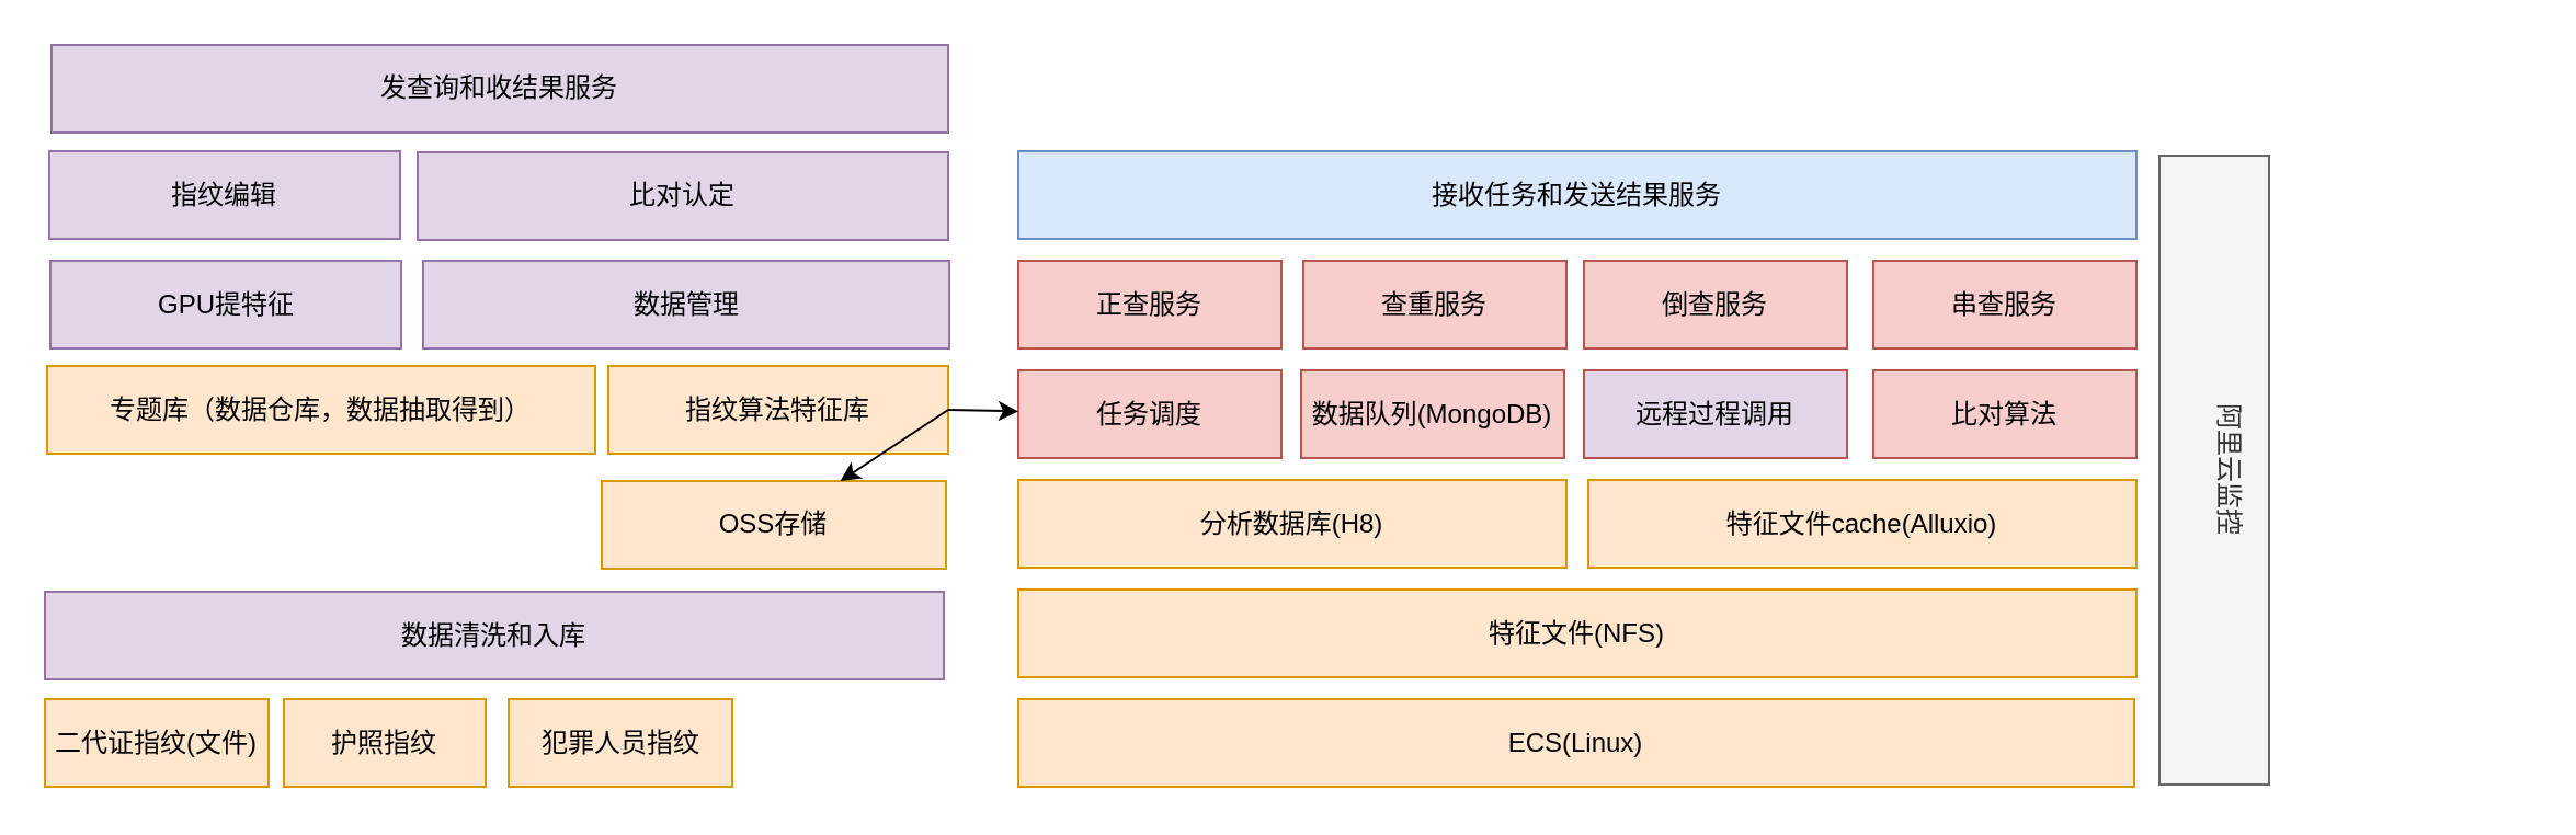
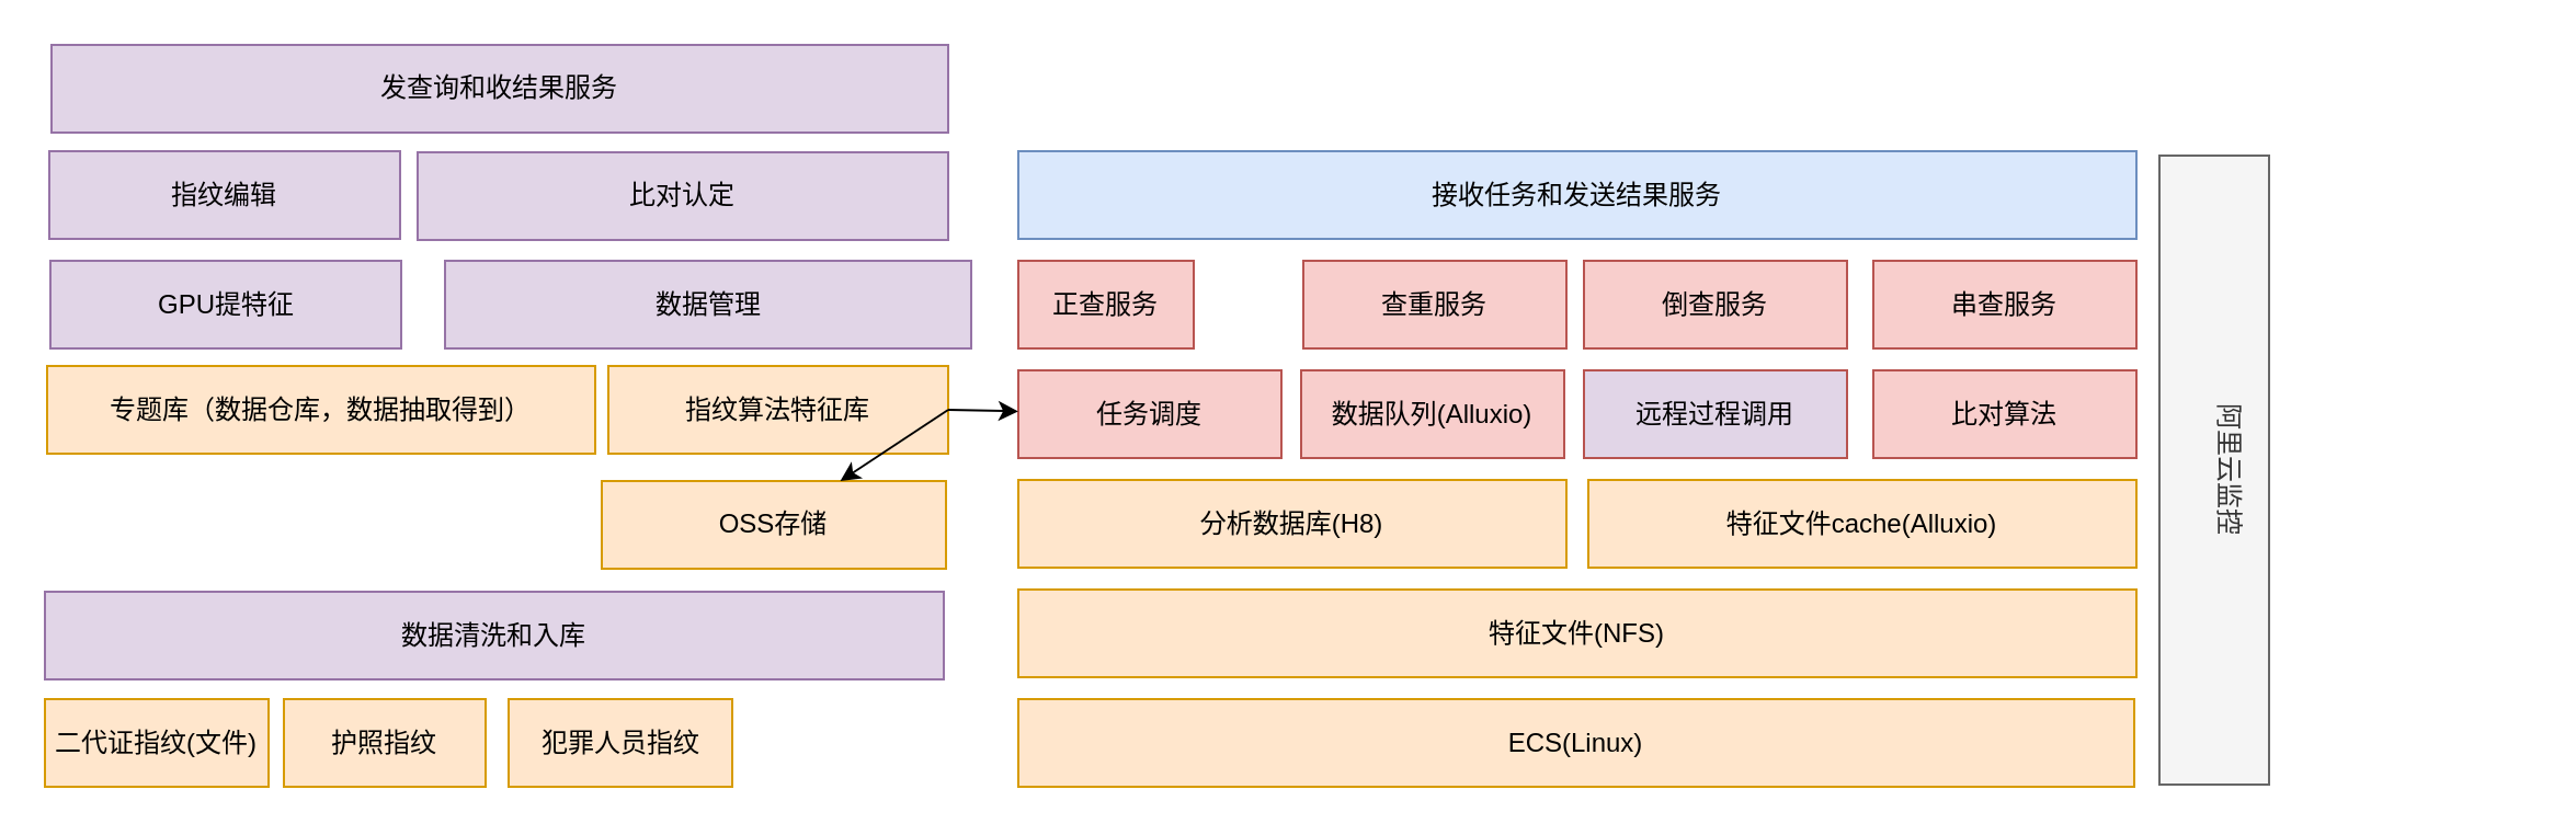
  <mxCell id="0" />
  <mxCell id="1" parent="0" />
  <mxCell id="2" value="ECS(Linux)" style="rounded=0;whiteSpace=wrap;html=1;fillColor=#ffe6cc;strokeColor=#d79b00;" parent="1" vertex="1"><mxGeometry x="464" y="318.5" width="509" height="40" as="geometry" /></mxCell>
  <mxCell id="3" value="任务调度" style="rounded=0;whiteSpace=wrap;html=1;fillColor=#f8cecc;strokeColor=#b85450;" parent="1" vertex="1"><mxGeometry x="464" y="168.5" width="120" height="40" as="geometry" /></mxCell>
  <mxCell id="4" value="特征文件(NFS)" style="rounded=0;whiteSpace=wrap;html=1;fillColor=#ffe6cc;strokeColor=#d79b00;" parent="1" vertex="1"><mxGeometry x="464" y="268.5" width="510" height="40" as="geometry" /></mxCell>
- <mxCell id="5" value="数据管理" style="rounded=0;whiteSpace=wrap;html=1;fillColor=#e1d5e7;strokeColor=#9673a6;" parent="1" vertex="1"><mxGeometry x="192.5" y="118.5" width="240" height="40" as="geometry" /></mxCell>
+ <mxCell id="5" value="数据管理" style="rounded=0;whiteSpace=wrap;html=1;fillColor=#e1d5e7;strokeColor=#9673a6;" parent="1" vertex="1"><mxGeometry x="202.5" y="118.5" width="240" height="40" as="geometry" /></mxCell>
  <mxCell id="6" value="接收任务和发送结果服务" style="rounded=0;whiteSpace=wrap;html=1;fillColor=#dae8fc;strokeColor=#6c8ebf;" parent="1" vertex="1"><mxGeometry x="464" y="68.5" width="510" height="40" as="geometry" /></mxCell>
  <mxCell id="7" value="阿里云监控&lt;br&gt;&lt;br&gt;" style="rounded=0;whiteSpace=wrap;html=1;rotation=90;fillColor=#f5f5f5;strokeColor=#666666;fontColor=#333333;" parent="1" vertex="1"><mxGeometry x="866" y="189" width="287" height="50" as="geometry" /></mxCell>
  <mxCell id="8" value="指纹编辑" style="rounded=0;whiteSpace=wrap;html=1;fillColor=#e1d5e7;strokeColor=#9673a6;" parent="1" vertex="1"><mxGeometry x="22" y="68.5" width="160" height="40" as="geometry" /></mxCell>
  <mxCell id="9" value="比对认定" style="rounded=0;whiteSpace=wrap;html=1;fillColor=#e1d5e7;strokeColor=#9673a6;" parent="1" vertex="1"><mxGeometry x="190" y="69" width="242" height="40" as="geometry" /></mxCell>
  <mxCell id="10" value="GPU提特征" style="rounded=0;whiteSpace=wrap;html=1;fillColor=#e1d5e7;strokeColor=#9673a6;" parent="1" vertex="1"><mxGeometry x="22.5" y="118.5" width="160" height="40" as="geometry" /></mxCell>
  <mxCell id="11" value="特征文件cache(Alluxio)" style="rounded=0;whiteSpace=wrap;html=1;fillColor=#ffe6cc;strokeColor=#d79b00;" parent="1" vertex="1"><mxGeometry x="724" y="218.5" width="250" height="40" as="geometry" /></mxCell>
  <mxCell id="12" value="OSS存储" style="rounded=0;whiteSpace=wrap;html=1;fillColor=#ffe6cc;strokeColor=#d79b00;" parent="1" vertex="1"><mxGeometry x="274" y="219" width="157" height="40" as="geometry" /></mxCell>
  <mxCell id="13" value="分析数据库(H8)" style="rounded=0;whiteSpace=wrap;html=1;fillColor=#ffe6cc;strokeColor=#d79b00;" parent="1" vertex="1"><mxGeometry x="464" y="218.5" width="250" height="40" as="geometry" /></mxCell>
  <mxCell id="14" value="专题库（数据仓库，数据抽取得到）" style="rounded=0;whiteSpace=wrap;html=1;fillColor=#ffe6cc;strokeColor=#d79b00;" parent="1" vertex="1"><mxGeometry x="21" y="166.5" width="250" height="40" as="geometry" /></mxCell>
- <mxCell id="15" value="数据队列(MongoDB)" style="rounded=0;whiteSpace=wrap;html=1;fillColor=#f8cecc;strokeColor=#b85450;" parent="1" vertex="1"><mxGeometry x="593" y="168.5" width="120" height="40" as="geometry" /></mxCell>
+ <mxCell id="15" value="数据队列(Alluxio)" style="rounded=0;whiteSpace=wrap;html=1;fillColor=#f8cecc;strokeColor=#b85450;" parent="1" vertex="1"><mxGeometry x="593" y="168.5" width="120" height="40" as="geometry" /></mxCell>
  <mxCell id="16" value="远程过程调用" style="rounded=0;whiteSpace=wrap;html=1;fillColor=#e1d5e7;strokeColor=#b85450;" parent="1" vertex="1"><mxGeometry x="722" y="168.5" width="120" height="40" as="geometry" /></mxCell>
  <mxCell id="17" value="比对算法" style="rounded=0;whiteSpace=wrap;html=1;fillColor=#f8cecc;strokeColor=#b85450;" parent="1" vertex="1"><mxGeometry x="854" y="168.5" width="120" height="40" as="geometry" /></mxCell>
- <mxCell id="18" value="正查服务" style="rounded=0;whiteSpace=wrap;html=1;fillColor=#f8cecc;strokeColor=#b85450;" parent="1" vertex="1"><mxGeometry x="464" y="118.5" width="120" height="40" as="geometry" /></mxCell>
+ <mxCell id="18" value="正查服务" style="rounded=0;whiteSpace=wrap;html=1;fillColor=#f8cecc;strokeColor=#b85450;" parent="1" vertex="1"><mxGeometry x="464" y="118.5" width="80" height="40" as="geometry" /></mxCell>
  <mxCell id="19" value="查重服务" style="rounded=0;whiteSpace=wrap;html=1;fillColor=#f8cecc;strokeColor=#b85450;" parent="1" vertex="1"><mxGeometry x="594" y="118.5" width="120" height="40" as="geometry" /></mxCell>
  <mxCell id="20" value="倒查服务" style="rounded=0;whiteSpace=wrap;html=1;fillColor=#f8cecc;strokeColor=#b85450;" parent="1" vertex="1"><mxGeometry x="722" y="118.5" width="120" height="40" as="geometry" /></mxCell>
  <mxCell id="21" value="串查服务" style="rounded=0;whiteSpace=wrap;html=1;fillColor=#f8cecc;strokeColor=#b85450;" parent="1" vertex="1"><mxGeometry x="854" y="118.5" width="120" height="40" as="geometry" /></mxCell>
  <mxCell id="22" value="发查询和收结果服务" style="rounded=0;whiteSpace=wrap;html=1;fillColor=#e1d5e7;strokeColor=#9673a6;" parent="1" vertex="1"><mxGeometry x="23" y="20" width="409" height="40" as="geometry" /></mxCell>
  <mxCell id="23" value="二代证指纹(文件)" style="rounded=0;whiteSpace=wrap;html=1;fillColor=#ffe6cc;strokeColor=#d79b00;" parent="1" vertex="1"><mxGeometry x="20" y="318.5" width="102" height="40" as="geometry" /></mxCell>
  <mxCell id="24" value="护照指纹" style="rounded=0;whiteSpace=wrap;html=1;fillColor=#ffe6cc;strokeColor=#d79b00;" parent="1" vertex="1"><mxGeometry x="129" y="318.5" width="92" height="40" as="geometry" /></mxCell>
  <mxCell id="25" value="犯罪人员指纹" style="rounded=0;whiteSpace=wrap;html=1;fillColor=#ffe6cc;strokeColor=#d79b00;" parent="1" vertex="1"><mxGeometry x="231.5" y="318.5" width="102" height="40" as="geometry" /></mxCell>
  <mxCell id="26" value="数据清洗和入库" style="rounded=0;whiteSpace=wrap;html=1;fillColor=#e1d5e7;strokeColor=#9673a6;" parent="1" vertex="1"><mxGeometry x="20" y="269.5" width="410" height="40" as="geometry" /></mxCell>
  <mxCell id="27" value="指纹算法特征库" style="rounded=0;whiteSpace=wrap;html=1;fillColor=#ffe6cc;strokeColor=#d79b00;" parent="1" vertex="1"><mxGeometry x="277" y="166.5" width="155" height="40" as="geometry" /></mxCell>
  <mxCell id="28" value="" style="endArrow=classic;html=1;exitX=1;exitY=0.5;exitDx=0;exitDy=0;" edge="1" parent="1" source="27" target="3"><mxGeometry width="50" height="50" relative="1" as="geometry"><mxPoint x="430" y="196" as="sourcePoint" /><mxPoint x="481" y="117.5" as="targetPoint" /></mxGeometry></mxCell>
  <mxCell id="29" value="" style="endArrow=classic;html=1;exitX=1;exitY=0.5;exitDx=0;exitDy=0;" edge="1" parent="1" source="27" target="12"><mxGeometry width="50" height="50" relative="1" as="geometry"><mxPoint x="450" y="196" as="sourcePoint" /><mxPoint x="482.5" y="118" as="targetPoint" /></mxGeometry></mxCell>
